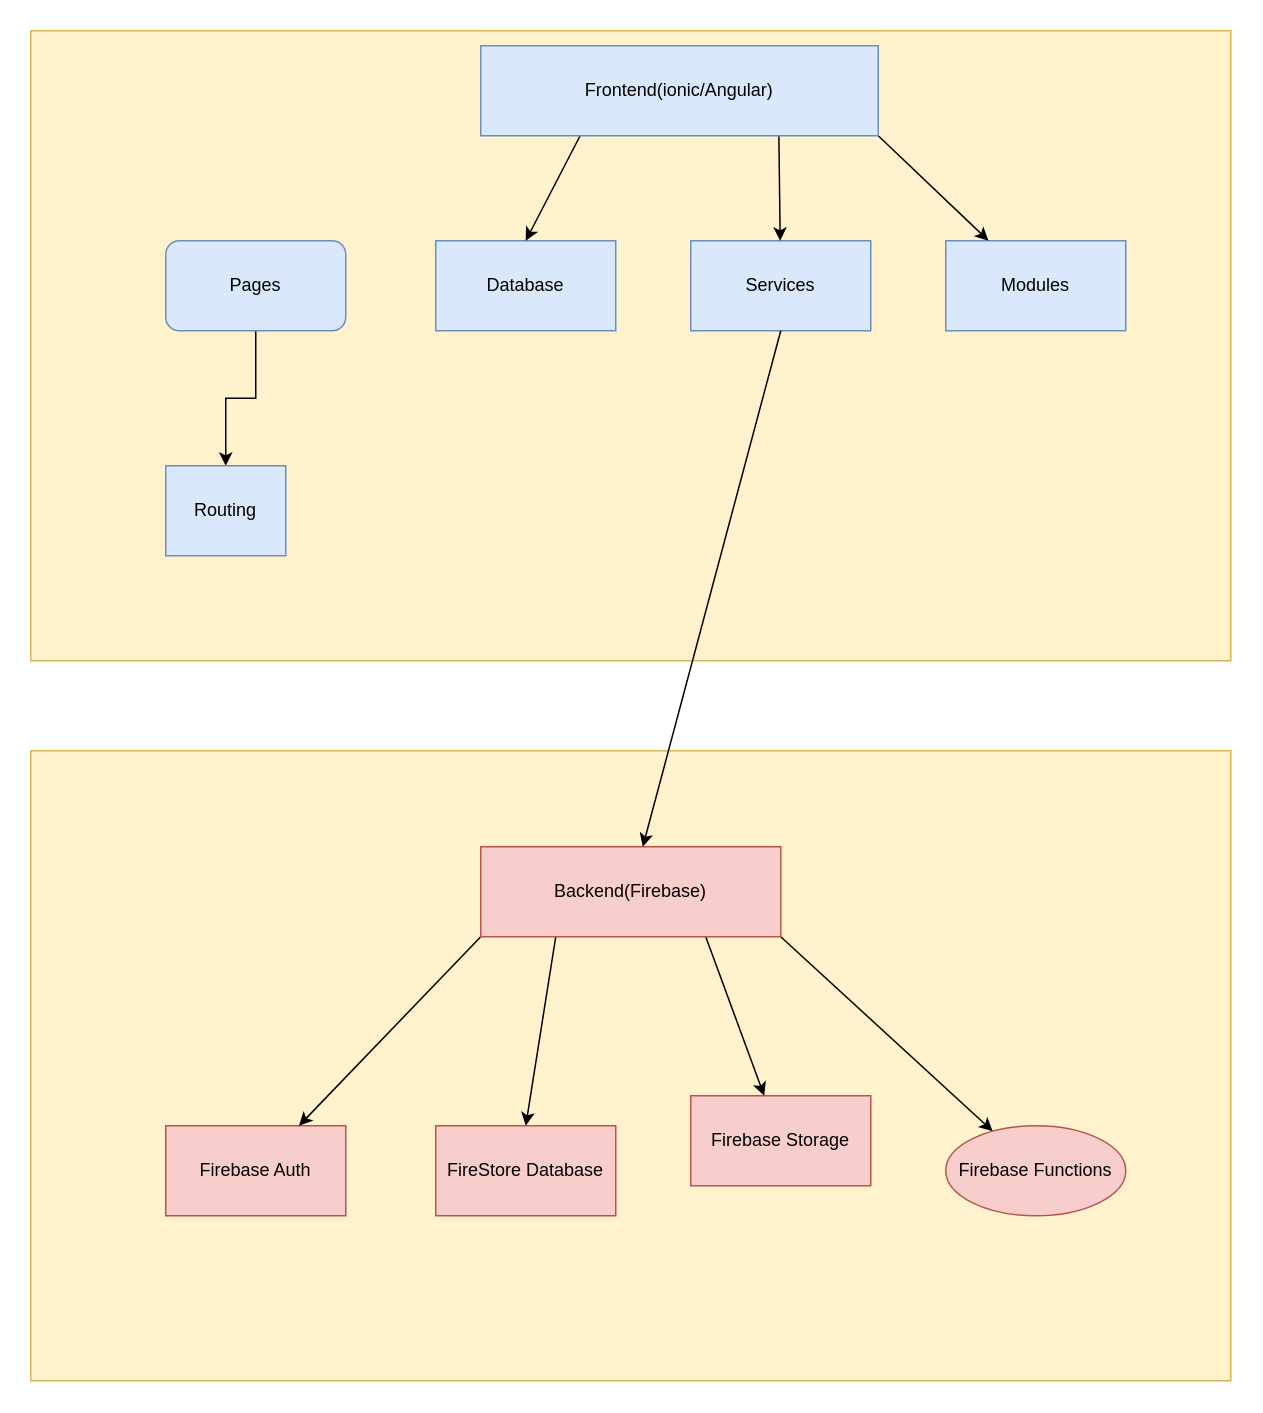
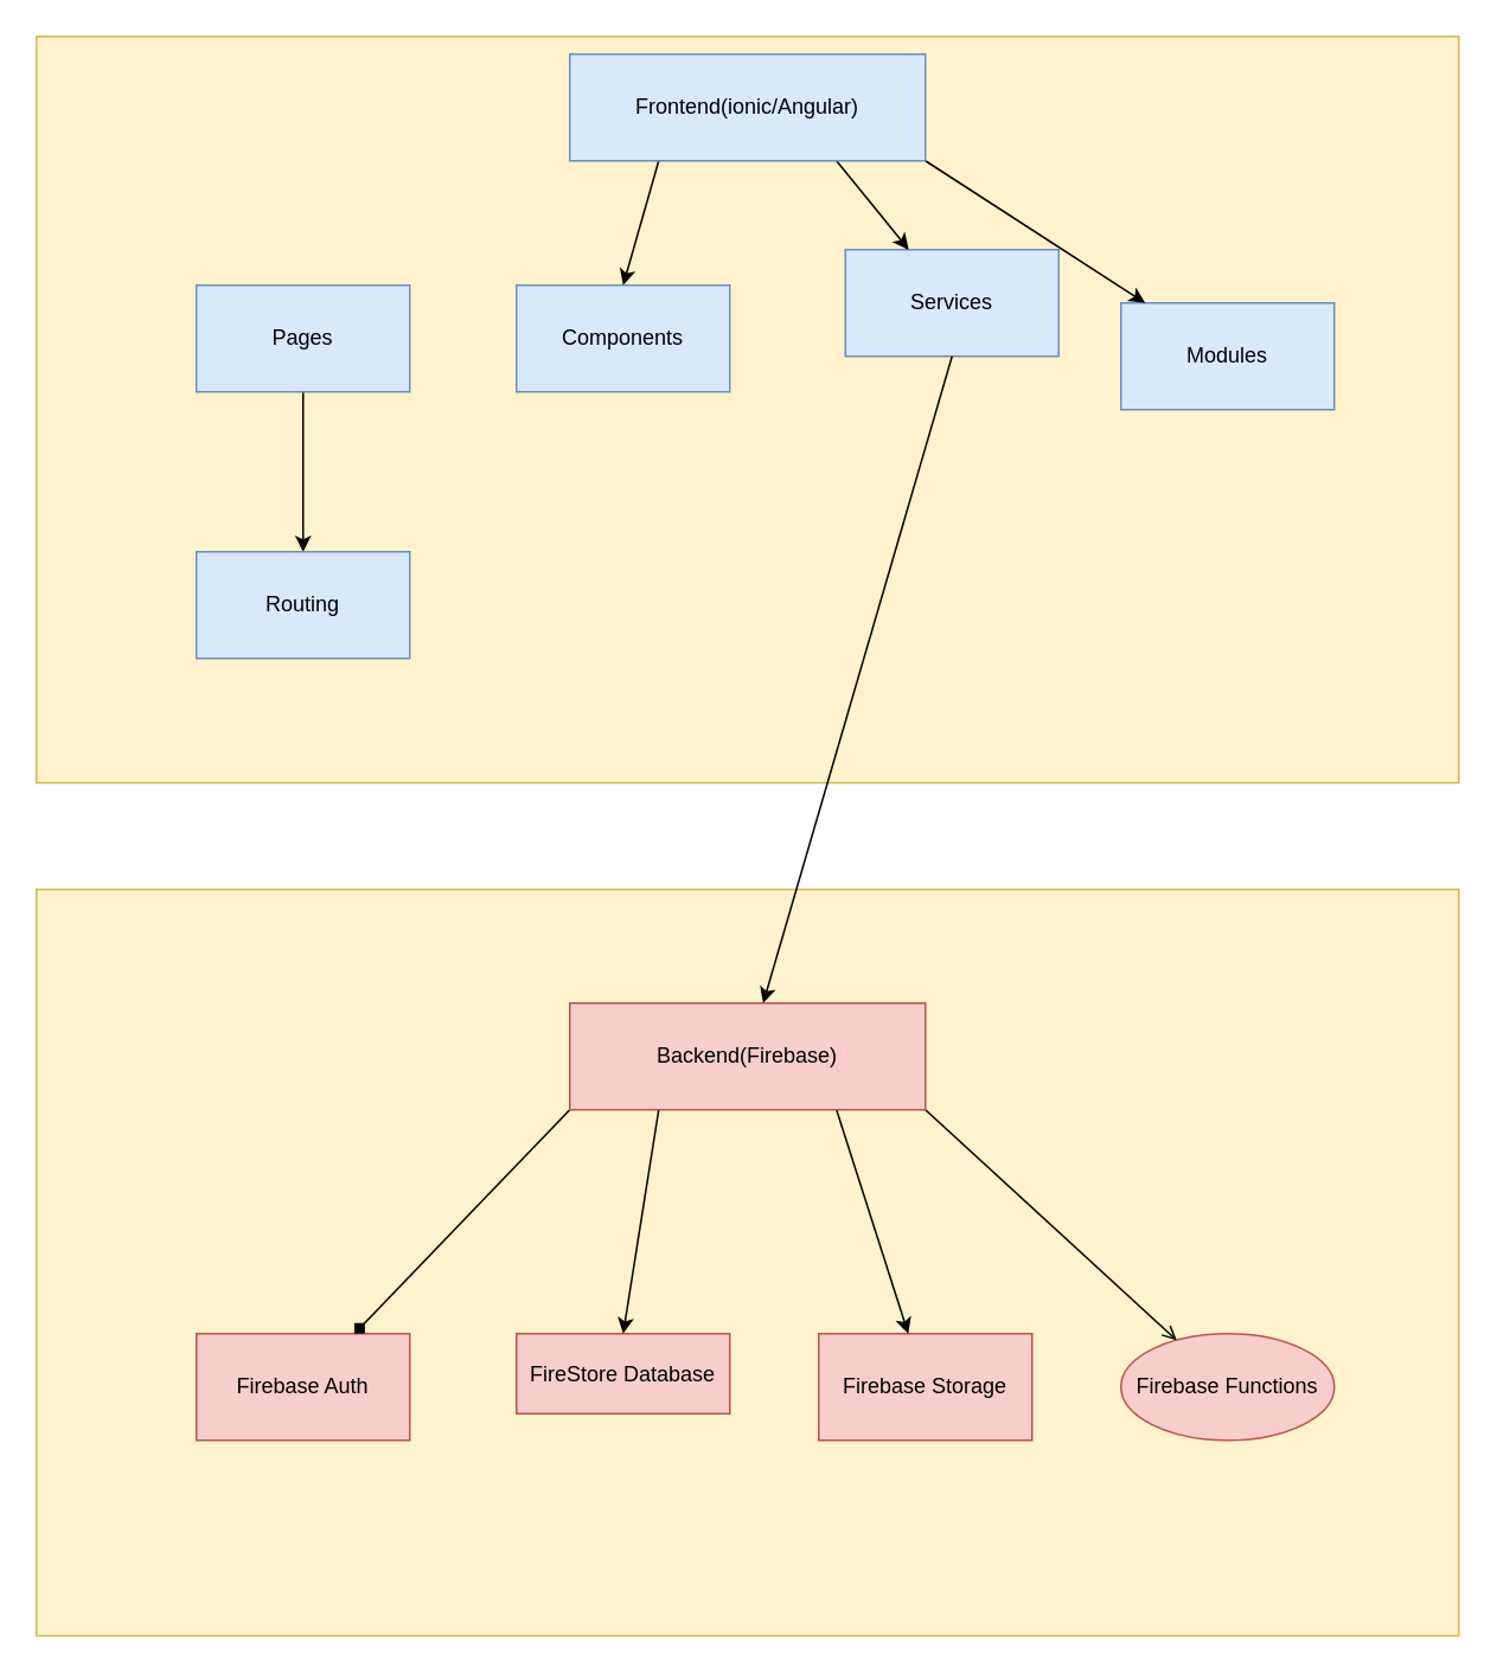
  <mxCell id="0" />
  <mxCell id="1" parent="0" />
  <mxCell id="2" value="" style="rounded=0;whiteSpace=wrap;html=1;fillColor=#fff2cc;strokeColor=#d6b656;" vertex="1" parent="1"><mxGeometry x="20" y="20" width="800" height="420" as="geometry" /></mxCell>
  <mxCell id="3" style="edgeStyle=orthogonalEdgeStyle;rounded=0;orthogonalLoop=1;jettySize=auto;html=1;exitX=0.5;exitY=1;exitDx=0;exitDy=0;" edge="1" parent="1" source="4" target="8"><mxGeometry relative="1" as="geometry" /></mxCell>
- <mxCell id="4" value="Pages" style="whiteSpace=wrap;html=1;fillColor=#dae8fc;strokeColor=#6c8ebf;rounded=1;" vertex="1" parent="1"><mxGeometry x="110" y="160" width="120" height="60" as="geometry" /></mxCell>
- <mxCell id="5" value="Database" style="rounded=0;whiteSpace=wrap;html=1;fillColor=#dae8fc;strokeColor=#6c8ebf;" vertex="1" parent="1"><mxGeometry x="290" y="160" width="120" height="60" as="geometry" /></mxCell>
- <mxCell id="6" value="Services" style="rounded=0;whiteSpace=wrap;html=1;fillColor=#dae8fc;strokeColor=#6c8ebf;" vertex="1" parent="1"><mxGeometry x="460" y="160" width="120" height="60" as="geometry" /></mxCell>
- <mxCell id="7" value="Modules" style="rounded=0;whiteSpace=wrap;html=1;fillColor=#dae8fc;strokeColor=#6c8ebf;" vertex="1" parent="1"><mxGeometry x="630" y="160" width="120" height="60" as="geometry" /></mxCell>
- <mxCell id="8" value="Routing" style="rounded=0;whiteSpace=wrap;html=1;fillColor=#dae8fc;strokeColor=#6c8ebf;" vertex="1" parent="1"><mxGeometry x="110" y="310" width="80" height="60" as="geometry" /></mxCell>
+ <mxCell id="4" value="Pages" style="rounded=0;whiteSpace=wrap;html=1;fillColor=#dae8fc;strokeColor=#6c8ebf;" vertex="1" parent="1"><mxGeometry x="110" y="160" width="120" height="60" as="geometry" /></mxCell>
+ <mxCell id="5" value="Components" style="rounded=0;whiteSpace=wrap;html=1;fillColor=#dae8fc;strokeColor=#6c8ebf;" vertex="1" parent="1"><mxGeometry x="290" y="160" width="120" height="60" as="geometry" /></mxCell>
+ <mxCell id="6" value="Services" style="rounded=0;whiteSpace=wrap;html=1;fillColor=#dae8fc;strokeColor=#6c8ebf;" vertex="1" parent="1"><mxGeometry x="475" y="140" width="120" height="60" as="geometry" /></mxCell>
+ <mxCell id="7" value="Modules" style="rounded=0;whiteSpace=wrap;html=1;fillColor=#dae8fc;strokeColor=#6c8ebf;" vertex="1" parent="1"><mxGeometry x="630" y="170" width="120" height="60" as="geometry" /></mxCell>
+ <mxCell id="8" value="Routing" style="rounded=0;whiteSpace=wrap;html=1;fillColor=#dae8fc;strokeColor=#6c8ebf;" vertex="1" parent="1"><mxGeometry x="110" y="310" width="120" height="60" as="geometry" /></mxCell>
  <mxCell id="9" style="rounded=0;orthogonalLoop=1;jettySize=auto;html=1;exitX=0.25;exitY=1;exitDx=0;exitDy=0;entryX=0.5;entryY=0;entryDx=0;entryDy=0;" edge="1" parent="1" source="12" target="5"><mxGeometry relative="1" as="geometry" /></mxCell>
  <mxCell id="10" style="rounded=0;orthogonalLoop=1;jettySize=auto;html=1;exitX=0.75;exitY=1;exitDx=0;exitDy=0;" edge="1" parent="1" source="12" target="6"><mxGeometry relative="1" as="geometry" /></mxCell>
  <mxCell id="11" style="rounded=0;orthogonalLoop=1;jettySize=auto;html=1;exitX=1;exitY=1;exitDx=0;exitDy=0;" edge="1" parent="1" source="12" target="7"><mxGeometry relative="1" as="geometry" /></mxCell>
- <mxCell id="12" value="Frontend(ionic/Angular)" style="rounded=0;whiteSpace=wrap;html=1;fillColor=#dae8fc;strokeColor=#6c8ebf;" vertex="1" parent="1"><mxGeometry x="320" y="30" width="265" height="60" as="geometry" /></mxCell>
+ <mxCell id="12" value="Frontend(ionic/Angular)" style="rounded=0;whiteSpace=wrap;html=1;fillColor=#dae8fc;strokeColor=#6c8ebf;" vertex="1" parent="1"><mxGeometry x="320" y="30" width="200" height="60" as="geometry" /></mxCell>
  <mxCell id="13" value="" style="rounded=0;whiteSpace=wrap;html=1;fillColor=#fff2cc;strokeColor=#d6b656;" vertex="1" parent="1"><mxGeometry x="20" y="500" width="800" height="420" as="geometry" /></mxCell>
  <mxCell id="14" value="Firebase Auth" style="rounded=0;whiteSpace=wrap;html=1;fillColor=#f8cecc;strokeColor=#b85450;" vertex="1" parent="1"><mxGeometry x="110" y="750" width="120" height="60" as="geometry" /></mxCell>
- <mxCell id="15" value="FireStore Database" style="rounded=0;whiteSpace=wrap;html=1;fillColor=#f8cecc;strokeColor=#b85450;" vertex="1" parent="1"><mxGeometry x="290" y="750" width="120" height="60" as="geometry" /></mxCell>
- <mxCell id="16" value="Firebase Storage" style="rounded=0;whiteSpace=wrap;html=1;fillColor=#f8cecc;strokeColor=#b85450;" vertex="1" parent="1"><mxGeometry x="460" y="730" width="120" height="60" as="geometry" /></mxCell>
+ <mxCell id="15" value="FireStore Database" style="rounded=0;whiteSpace=wrap;html=1;fillColor=#f8cecc;strokeColor=#b85450;" vertex="1" parent="1"><mxGeometry x="290" y="750" width="120" height="45" as="geometry" /></mxCell>
+ <mxCell id="16" value="Firebase Storage" style="rounded=0;whiteSpace=wrap;html=1;fillColor=#f8cecc;strokeColor=#b85450;" vertex="1" parent="1"><mxGeometry x="460" y="750" width="120" height="60" as="geometry" /></mxCell>
  <mxCell id="17" value="Firebase Functions" style="ellipse;whiteSpace=wrap;html=1;fillColor=#f8cecc;strokeColor=#b85450;" vertex="1" parent="1"><mxGeometry x="630" y="750" width="120" height="60" as="geometry" /></mxCell>
- <mxCell id="18" style="rounded=0;orthogonalLoop=1;jettySize=auto;html=1;exitX=0;exitY=1;exitDx=0;exitDy=0;" edge="1" parent="1" source="22" target="14"><mxGeometry relative="1" as="geometry" /></mxCell>
+ <mxCell id="18" style="rounded=0;orthogonalLoop=1;jettySize=auto;html=1;exitX=0;exitY=1;exitDx=0;exitDy=0;endArrow=diamond;" edge="1" parent="1" source="22" target="14"><mxGeometry relative="1" as="geometry" /></mxCell>
  <mxCell id="19" style="rounded=0;orthogonalLoop=1;jettySize=auto;html=1;exitX=0.25;exitY=1;exitDx=0;exitDy=0;entryX=0.5;entryY=0;entryDx=0;entryDy=0;" edge="1" parent="1" source="22" target="15"><mxGeometry relative="1" as="geometry" /></mxCell>
  <mxCell id="20" style="rounded=0;orthogonalLoop=1;jettySize=auto;html=1;exitX=0.75;exitY=1;exitDx=0;exitDy=0;" edge="1" parent="1" source="22" target="16"><mxGeometry relative="1" as="geometry" /></mxCell>
- <mxCell id="21" style="rounded=0;orthogonalLoop=1;jettySize=auto;html=1;exitX=1;exitY=1;exitDx=0;exitDy=0;" edge="1" parent="1" source="22" target="17"><mxGeometry relative="1" as="geometry" /></mxCell>
+ <mxCell id="21" style="rounded=0;orthogonalLoop=1;jettySize=auto;html=1;exitX=1;exitY=1;exitDx=0;exitDy=0;endArrow=open;" edge="1" parent="1" source="22" target="17"><mxGeometry relative="1" as="geometry" /></mxCell>
  <mxCell id="22" value="Backend(Firebase)" style="rounded=0;whiteSpace=wrap;html=1;fillColor=#f8cecc;strokeColor=#b85450;" vertex="1" parent="1"><mxGeometry x="320" y="564" width="200" height="60" as="geometry" /></mxCell>
  <mxCell id="23" style="rounded=0;orthogonalLoop=1;jettySize=auto;html=1;exitX=0.5;exitY=1;exitDx=0;exitDy=0;" edge="1" parent="1" source="6" target="22"><mxGeometry relative="1" as="geometry" /></mxCell>
